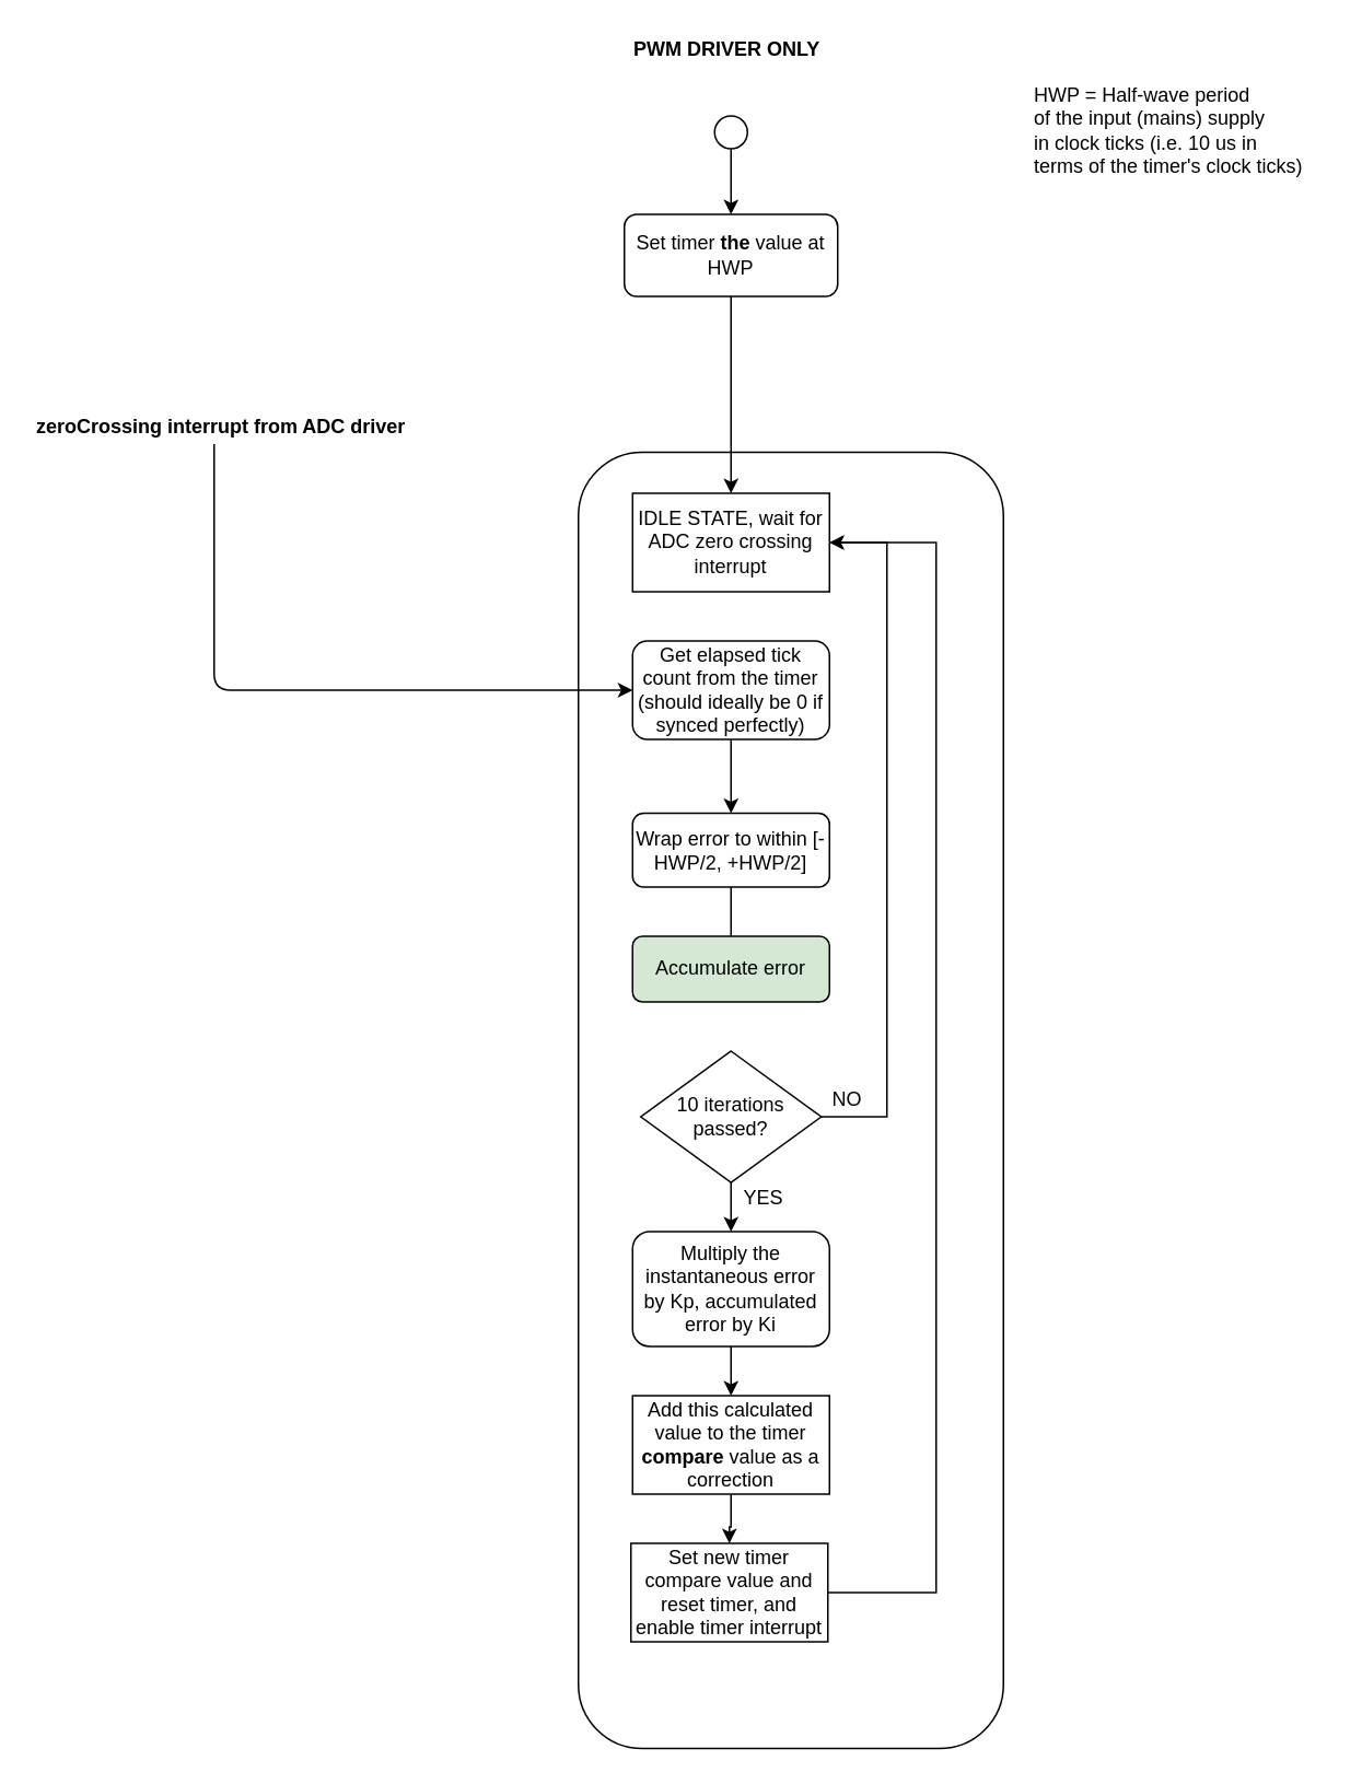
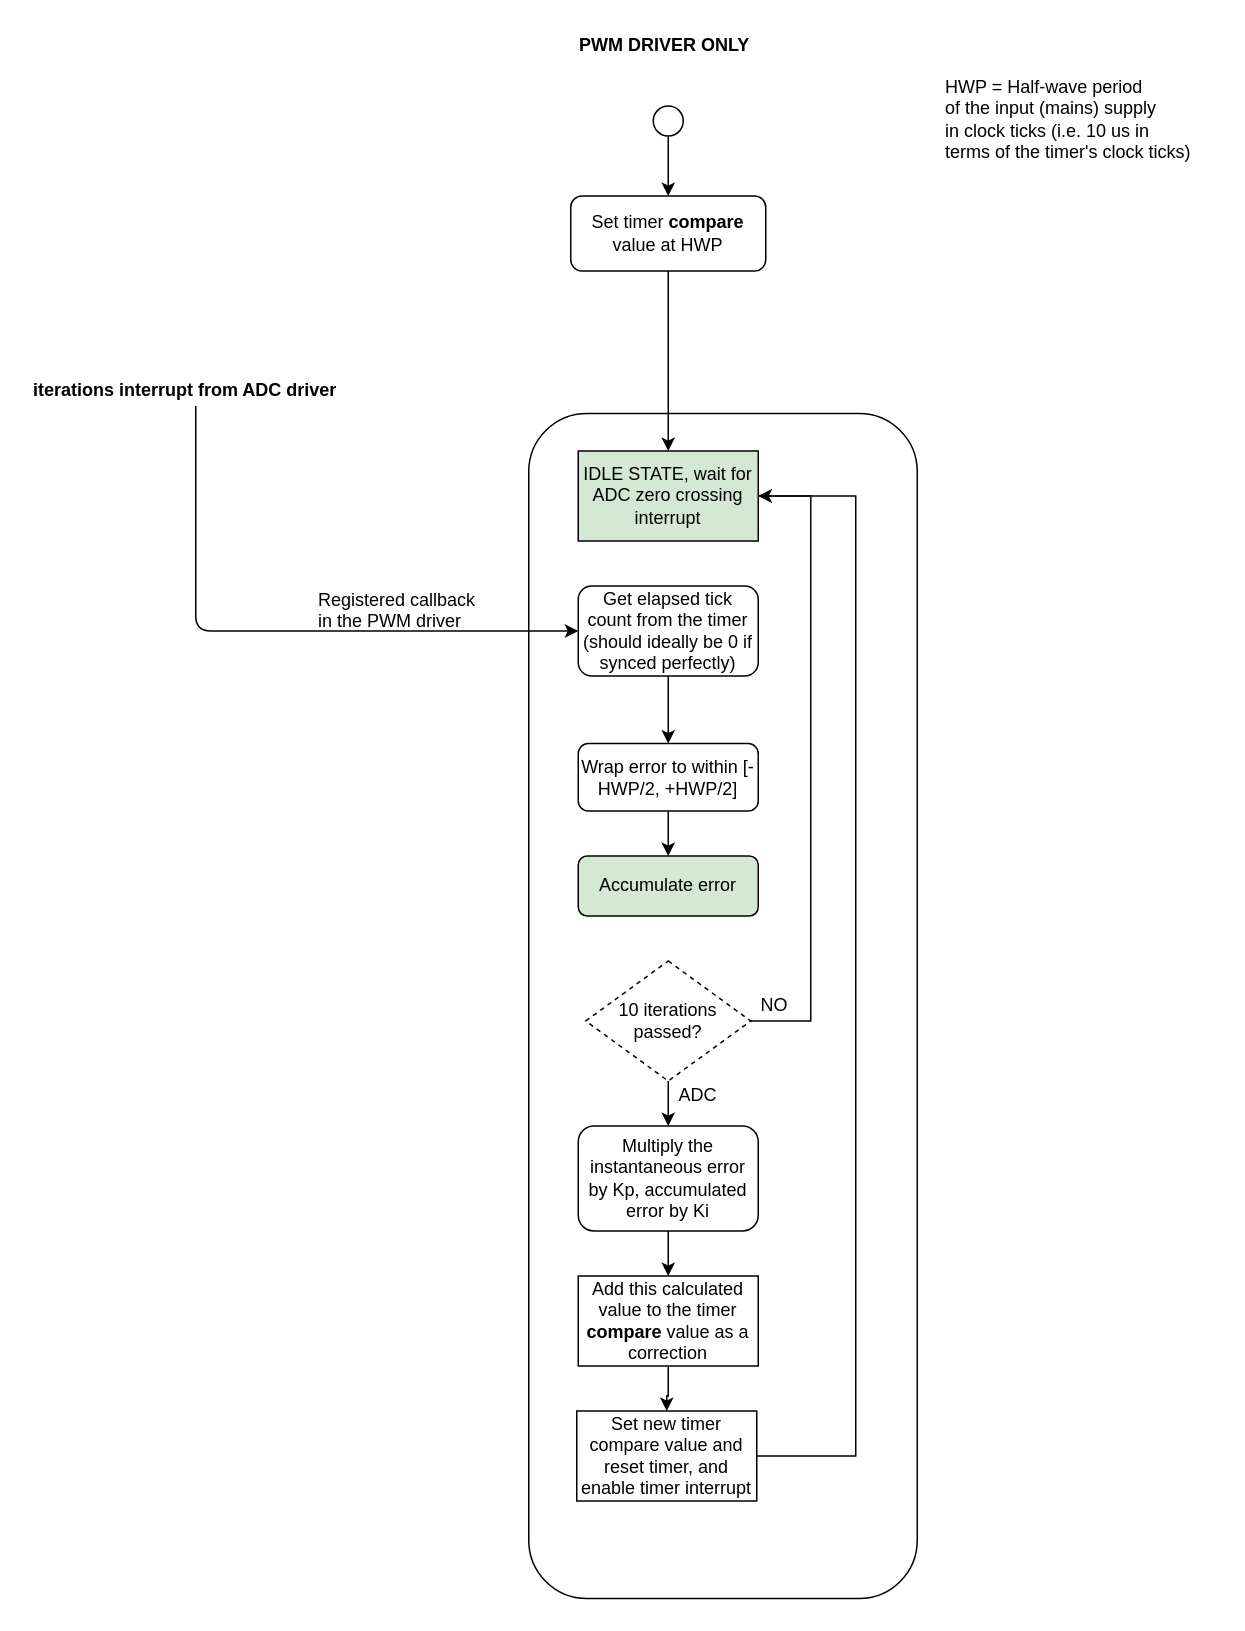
  <mxCell id="0" />
  <mxCell id="1" parent="0" />
  <mxCell id="2" value="" style="rounded=1;whiteSpace=wrap;html=1;" vertex="1" parent="1"><mxGeometry x="352" y="275" width="259" height="790" as="geometry" /></mxCell>
  <mxCell id="3" value="" style="ellipse;whiteSpace=wrap;html=1;" vertex="1" parent="1"><mxGeometry x="435" y="70" width="20" height="20" as="geometry" /></mxCell>
  <mxCell id="4" value="" style="edgeStyle=orthogonalEdgeStyle;rounded=0;orthogonalLoop=1;jettySize=auto;html=1;entryX=0.5;entryY=0;entryDx=0;entryDy=0;" edge="1" parent="1" source="5" target="14"><mxGeometry relative="1" as="geometry"><mxPoint x="500" y="279" as="targetPoint" /></mxGeometry></mxCell>
- <mxCell id="5" value="Set timer &lt;b&gt;the&lt;/b&gt; value at HWP" style="rounded=1;whiteSpace=wrap;html=1;" vertex="1" parent="1"><mxGeometry x="380" y="130" width="130" height="50" as="geometry" /></mxCell>
+ <mxCell id="5" value="Set timer &lt;b&gt;compare&lt;/b&gt; value at HWP" style="rounded=1;whiteSpace=wrap;html=1;" vertex="1" parent="1"><mxGeometry x="380" y="130" width="130" height="50" as="geometry" /></mxCell>
  <mxCell id="6" value="" style="endArrow=classic;html=1;exitX=0.5;exitY=1;exitDx=0;exitDy=0;entryX=0.5;entryY=0;entryDx=0;entryDy=0;" edge="1" parent="1" source="3" target="5"><mxGeometry width="50" height="50" relative="1" as="geometry"><mxPoint x="380" y="480" as="sourcePoint" /><mxPoint x="430" y="430" as="targetPoint" /></mxGeometry></mxCell>
  <mxCell id="7" value="" style="edgeStyle=orthogonalEdgeStyle;rounded=0;orthogonalLoop=1;jettySize=auto;html=1;" edge="1" parent="1" source="8" target="10"><mxGeometry relative="1" as="geometry" /></mxCell>
  <mxCell id="8" value="Get elapsed tick count from the timer (should ideally be 0 if synced perfectly)" style="rounded=1;whiteSpace=wrap;html=1;" vertex="1" parent="1"><mxGeometry x="385" y="390" width="120" height="60" as="geometry" /></mxCell>
- <mxCell id="9" style="edgeStyle=orthogonalEdgeStyle;rounded=0;orthogonalLoop=1;jettySize=auto;html=1;exitX=0.5;exitY=1;exitDx=0;exitDy=0;entryX=0.5;entryY=0;entryDx=0;entryDy=0;endArrow=none;" edge="1" parent="1" source="10" target="17"><mxGeometry relative="1" as="geometry" /></mxCell>
+ <mxCell id="9" style="edgeStyle=orthogonalEdgeStyle;rounded=0;orthogonalLoop=1;jettySize=auto;html=1;exitX=0.5;exitY=1;exitDx=0;exitDy=0;entryX=0.5;entryY=0;entryDx=0;entryDy=0;" edge="1" parent="1" source="10" target="17"><mxGeometry relative="1" as="geometry" /></mxCell>
  <mxCell id="10" value="Wrap error to within [-HWP/2, +HWP/2]" style="rounded=1;whiteSpace=wrap;html=1;" vertex="1" parent="1"><mxGeometry x="385" y="495" width="120" height="45" as="geometry" /></mxCell>
  <mxCell id="11" value="&lt;b&gt;PWM DRIVER ONLY&lt;/b&gt;" style="text;html=1;resizable=0;points=[];autosize=1;align=left;verticalAlign=top;spacingTop=-4;" vertex="1" parent="1"><mxGeometry x="384" y="20" width="130" height="10" as="geometry" /></mxCell>
  <mxCell id="12" value="" style="endArrow=classic;html=1;entryX=0;entryY=0.5;entryDx=0;entryDy=0;" edge="1" parent="1" target="8"><mxGeometry width="50" height="50" relative="1" as="geometry"><mxPoint x="130" y="270" as="sourcePoint" /><mxPoint x="280" y="410" as="targetPoint" /><Array as="points"><mxPoint x="130" y="420" /></Array></mxGeometry></mxCell>
- <mxCell id="13" value="&lt;b&gt;zeroCrossing interrupt from ADC driver&lt;/b&gt;" style="text;html=1;resizable=0;points=[];autosize=1;align=left;verticalAlign=top;spacingTop=-4;" vertex="1" parent="1"><mxGeometry x="20" y="250" width="240" height="10" as="geometry" /></mxCell>
- <mxCell id="14" value="IDLE STATE, wait for ADC zero crossing interrupt" style="rounded=0;whiteSpace=wrap;html=1;" vertex="1" parent="1"><mxGeometry x="385" y="300" width="120" height="60" as="geometry" /></mxCell>
+ <mxCell id="13" value="&lt;b&gt;iterations interrupt from ADC driver&lt;/b&gt;" style="text;html=1;resizable=0;points=[];autosize=1;align=left;verticalAlign=top;spacingTop=-4;" vertex="1" parent="1"><mxGeometry x="20" y="250" width="240" height="10" as="geometry" /></mxCell>
+ <mxCell id="14" value="IDLE STATE, wait for ADC zero crossing interrupt" style="rounded=0;whiteSpace=wrap;html=1;fillColor=#d5e8d4;" vertex="1" parent="1"><mxGeometry x="385" y="300" width="120" height="60" as="geometry" /></mxCell>
+ <mxCell id="15" value="Registered callback &lt;br&gt;in the PWM driver" style="text;html=1;resizable=0;points=[];autosize=1;align=left;verticalAlign=top;spacingTop=-4;" vertex="1" parent="1"><mxGeometry x="210" y="390" width="120" height="30" as="geometry" /></mxCell>
  <mxCell id="16" value="HWP = Half-wave period &lt;br&gt;of the input (mains) supply&lt;br&gt;in clock ticks (i.e. 10 us in&amp;nbsp;&lt;br&gt;terms of the timer's clock ticks)" style="text;html=1;resizable=0;points=[];autosize=1;align=left;verticalAlign=top;spacingTop=-4;" vertex="1" parent="1"><mxGeometry x="628" y="48" width="180" height="50" as="geometry" /></mxCell>
  <mxCell id="17" value="Accumulate error" style="rounded=1;whiteSpace=wrap;html=1;fillColor=#d5e8d4;" vertex="1" parent="1"><mxGeometry x="385" y="570" width="120" height="40" as="geometry" /></mxCell>
  <mxCell id="18" style="edgeStyle=orthogonalEdgeStyle;rounded=0;orthogonalLoop=1;jettySize=auto;html=1;exitX=0.5;exitY=1;exitDx=0;exitDy=0;entryX=0.5;entryY=0;entryDx=0;entryDy=0;" edge="1" parent="1" source="19" target="27"><mxGeometry relative="1" as="geometry" /></mxCell>
  <mxCell id="19" value="Multiply the instantaneous error by Kp, accumulated error by Ki" style="rounded=1;whiteSpace=wrap;html=1;" vertex="1" parent="1"><mxGeometry x="385" y="750" width="120" height="70" as="geometry" /></mxCell>
  <mxCell id="20" style="edgeStyle=orthogonalEdgeStyle;rounded=0;orthogonalLoop=1;jettySize=auto;html=1;exitX=0.5;exitY=1;exitDx=0;exitDy=0;entryX=0.5;entryY=0;entryDx=0;entryDy=0;" edge="1" parent="1" source="21" target="19"><mxGeometry relative="1" as="geometry" /></mxCell>
- <mxCell id="21" value="10 iterations passed?" style="rhombus;whiteSpace=wrap;html=1;" vertex="1" parent="1"><mxGeometry x="390" y="640" width="110" height="80" as="geometry" /></mxCell>
+ <mxCell id="21" value="10 iterations passed?" style="rhombus;whiteSpace=wrap;html=1;dashed=1;" vertex="1" parent="1"><mxGeometry x="390" y="640" width="110" height="80" as="geometry" /></mxCell>
  <mxCell id="22" value="" style="group" vertex="1" connectable="0" parent="1"><mxGeometry x="505" y="330" width="35" height="350" as="geometry" /></mxCell>
- <mxCell id="23" style="edgeStyle=orthogonalEdgeStyle;rounded=0;orthogonalLoop=1;jettySize=auto;html=1;exitX=1;exitY=0.5;exitDx=0;exitDy=0;entryX=1;entryY=0.5;entryDx=0;entryDy=0;endArrow=open;" edge="1" parent="22" source="21" target="14"><mxGeometry relative="1" as="geometry"><Array as="points"><mxPoint x="35" y="350" /><mxPoint x="35" /></Array></mxGeometry></mxCell>
+ <mxCell id="23" style="edgeStyle=orthogonalEdgeStyle;rounded=0;orthogonalLoop=1;jettySize=auto;html=1;exitX=1;exitY=0.5;exitDx=0;exitDy=0;entryX=1;entryY=0.5;entryDx=0;entryDy=0;" edge="1" parent="22" source="21" target="14"><mxGeometry relative="1" as="geometry"><Array as="points"><mxPoint x="35" y="350" /><mxPoint x="35" /></Array></mxGeometry></mxCell>
  <mxCell id="24" value="NO" style="text;html=1;resizable=0;points=[];autosize=1;align=left;verticalAlign=top;spacingTop=-4;" vertex="1" parent="22"><mxGeometry y="330" width="30" height="10" as="geometry" /></mxCell>
- <mxCell id="25" value="YES" style="text;html=1;strokeColor=none;fillColor=none;align=center;verticalAlign=middle;whiteSpace=wrap;rounded=0;" vertex="1" parent="1"><mxGeometry x="445" y="720" width="40" height="20" as="geometry" /></mxCell>
+ <mxCell id="25" value="ADC" style="text;html=1;strokeColor=none;fillColor=none;align=center;verticalAlign=middle;whiteSpace=wrap;rounded=0;" vertex="1" parent="1"><mxGeometry x="445" y="720" width="40" height="20" as="geometry" /></mxCell>
  <mxCell id="26" value="" style="edgeStyle=orthogonalEdgeStyle;rounded=0;orthogonalLoop=1;jettySize=auto;html=1;" edge="1" parent="1" source="27" target="29"><mxGeometry relative="1" as="geometry" /></mxCell>
  <mxCell id="27" value="Add this calculated value to the timer &lt;b&gt;compare &lt;/b&gt;value as a correction" style="rounded=0;whiteSpace=wrap;html=1;" vertex="1" parent="1"><mxGeometry x="385" y="850" width="120" height="60" as="geometry" /></mxCell>
  <mxCell id="28" style="edgeStyle=orthogonalEdgeStyle;rounded=0;orthogonalLoop=1;jettySize=auto;html=1;exitX=1;exitY=0.5;exitDx=0;exitDy=0;entryX=1;entryY=0.5;entryDx=0;entryDy=0;" edge="1" parent="1" source="29" target="14"><mxGeometry relative="1" as="geometry"><Array as="points"><mxPoint x="570" y="970" /><mxPoint x="570" y="330" /></Array></mxGeometry></mxCell>
  <mxCell id="29" value="Set new timer compare value and reset timer, and enable timer interrupt" style="rounded=0;whiteSpace=wrap;html=1;" vertex="1" parent="1"><mxGeometry x="384" y="940" width="120" height="60" as="geometry" /></mxCell>
